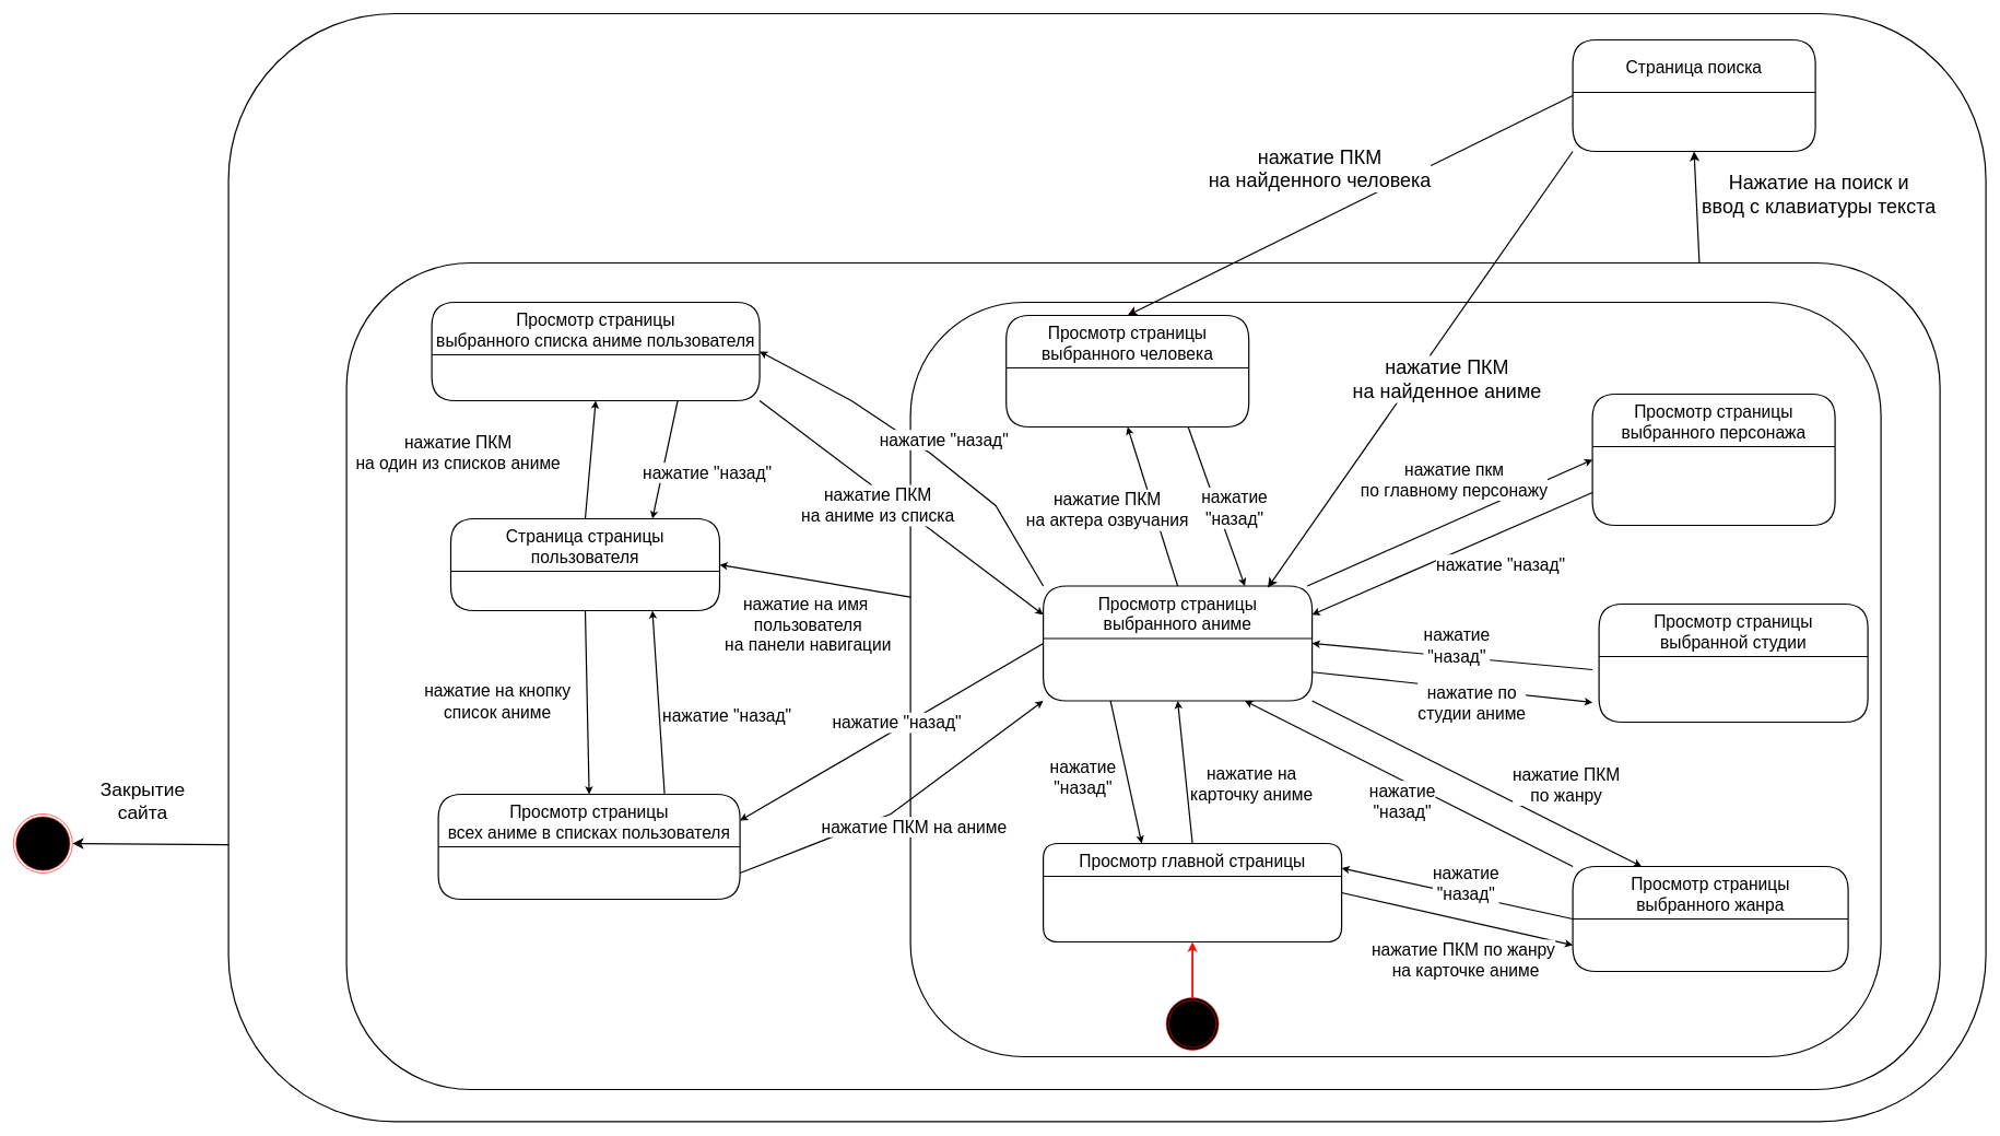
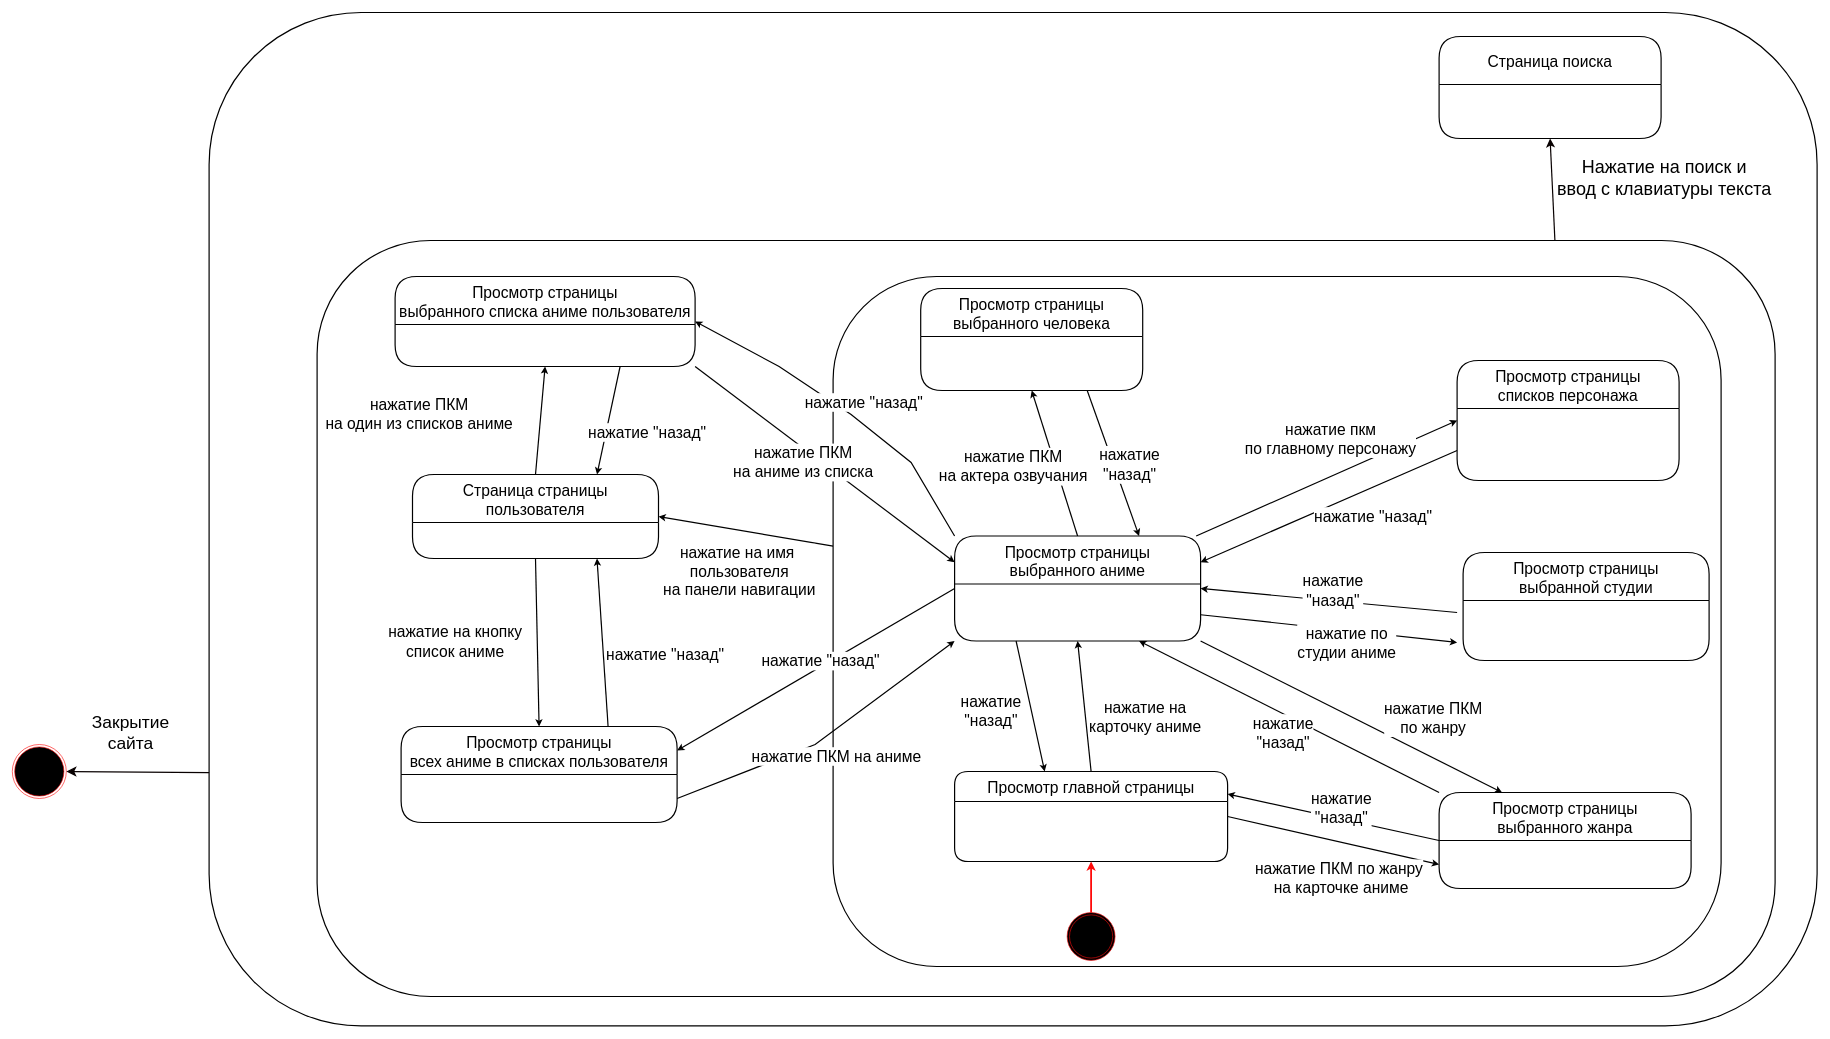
  <mxCell id="0" />
  <mxCell id="1" parent="0" />
  <mxCell id="2" value="" style="rounded=1;whiteSpace=wrap;html=1;fontSize=30;strokeColor=default;strokeWidth=2;fillColor=#FFFFFF;" vertex="1" parent="1"><mxGeometry x="348" y="20" width="2680" height="1689" as="geometry" /></mxCell>
  <mxCell id="3" value="Нажатие на поиск и &lt;br&gt;ввод с клавиатуры текста" style="edgeStyle=none;rounded=0;orthogonalLoop=1;jettySize=auto;html=1;exitX=0.849;exitY=0.001;exitDx=0;exitDy=0;fontSize=30;startArrow=none;startFill=0;endArrow=classic;endFill=1;endSize=9;strokeColor=#080000;strokeWidth=2;entryX=0.5;entryY=1;entryDx=0;entryDy=0;exitPerimeter=0;" edge="1" parent="1" source="4" target="45"><mxGeometry x="0.129" y="-187" relative="1" as="geometry"><mxPoint y="-1" as="offset" /></mxGeometry></mxCell>
  <mxCell id="4" value="" style="rounded=1;whiteSpace=wrap;html=1;strokeWidth=2;" vertex="1" parent="1"><mxGeometry x="528" y="400" width="2430" height="1260" as="geometry" /></mxCell>
  <mxCell id="5" value="нажатие на имя&lt;br&gt;&amp;nbsp;пользователя&lt;br&gt;&amp;nbsp;на панели навигации" style="edgeStyle=none;rounded=0;orthogonalLoop=1;jettySize=auto;html=1;entryX=1;entryY=0.5;entryDx=0;entryDy=0;fontSize=26;startArrow=none;startFill=0;endArrow=classic;endFill=1;strokeWidth=2;" edge="1" parent="1" source="6" target="31"><mxGeometry x="0.027" y="69" relative="1" as="geometry"><mxPoint x="1" as="offset" /></mxGeometry></mxCell>
  <mxCell id="6" value="" style="rounded=1;whiteSpace=wrap;html=1;fontSize=26;strokeWidth=2;" vertex="1" parent="1"><mxGeometry x="1388" y="460" width="1480" height="1150" as="geometry" /></mxCell>
  <mxCell id="7" value="" style="ellipse;html=1;shape=endState;fillColor=#000000;strokeColor=#ff0000;" vertex="1" parent="1"><mxGeometry x="20" y="1240" width="90" height="90" as="geometry" /></mxCell>
  <mxCell id="8" value="нажатие ПКМ &lt;br&gt;по жанру" style="edgeStyle=none;rounded=0;orthogonalLoop=1;jettySize=auto;html=1;exitX=1;exitY=1;exitDx=0;exitDy=0;entryX=0.25;entryY=0;entryDx=0;entryDy=0;fontSize=26;startArrow=none;startFill=0;endArrow=classic;endFill=1;strokeWidth=2;" edge="1" parent="1" source="16" target="23"><mxGeometry x="0.435" y="59" relative="1" as="geometry"><mxPoint as="offset" /></mxGeometry></mxCell>
  <mxCell id="9" value="нажатие ПКМ&lt;br&gt;на актера озвучания" style="edgeStyle=none;rounded=0;orthogonalLoop=1;jettySize=auto;html=1;exitX=0.5;exitY=0;exitDx=0;exitDy=0;entryX=0.5;entryY=1;entryDx=0;entryDy=0;fontSize=26;startArrow=none;startFill=0;endArrow=classic;endFill=1;strokeWidth=2;" edge="1" parent="1" source="16" target="38"><mxGeometry x="0.111" y="68" relative="1" as="geometry"><mxPoint y="-1" as="offset" /></mxGeometry></mxCell>
  <mxCell id="10" style="edgeStyle=none;rounded=0;orthogonalLoop=1;jettySize=auto;html=1;exitX=1;exitY=0.75;exitDx=0;exitDy=0;fontSize=26;startArrow=none;startFill=0;endArrow=classic;endFill=1;strokeWidth=2;" edge="1" parent="1" source="16"><mxGeometry relative="1" as="geometry"><mxPoint x="2428" y="1070" as="targetPoint" /></mxGeometry></mxCell>
  <mxCell id="11" value="нажатие по &lt;br&gt;студии аниме" style="edgeLabel;html=1;align=center;verticalAlign=middle;resizable=0;points=[];fontSize=26;" vertex="1" connectable="0" parent="10"><mxGeometry x="0.117" y="-3" relative="1" as="geometry"><mxPoint x="5" y="18" as="offset" /></mxGeometry></mxCell>
  <mxCell id="12" value="нажатие &quot;назад&quot;" style="edgeStyle=none;rounded=0;orthogonalLoop=1;jettySize=auto;html=1;exitX=0;exitY=0.5;exitDx=0;exitDy=0;entryX=1;entryY=0.25;entryDx=0;entryDy=0;fontSize=26;startArrow=none;startFill=0;endArrow=classic;endFill=1;strokeWidth=2;" edge="1" parent="1" source="16" target="34"><mxGeometry x="-0.057" y="-9" relative="1" as="geometry"><mxPoint y="1" as="offset" /></mxGeometry></mxCell>
  <mxCell id="13" value="нажатие &quot;назад&quot;" style="edgeStyle=none;rounded=0;orthogonalLoop=1;jettySize=auto;html=1;exitX=0;exitY=0;exitDx=0;exitDy=0;entryX=1;entryY=0.5;entryDx=0;entryDy=0;fontSize=26;startArrow=none;startFill=0;endArrow=classic;endFill=1;strokeWidth=2;" edge="1" parent="1" source="16" target="28"><mxGeometry x="-0.068" y="-28" relative="1" as="geometry"><Array as="points"><mxPoint x="1518" y="770" /><mxPoint x="1418" y="690" /><mxPoint x="1298" y="610" /></Array><mxPoint x="1" as="offset" /></mxGeometry></mxCell>
  <mxCell id="14" style="edgeStyle=none;rounded=0;orthogonalLoop=1;jettySize=auto;html=1;exitX=0.25;exitY=1;exitDx=0;exitDy=0;entryX=0.33;entryY=0;entryDx=0;entryDy=0;entryPerimeter=0;fontSize=26;startArrow=none;startFill=0;endArrow=classic;endFill=1;strokeWidth=2;" edge="1" parent="1" source="16" target="20"><mxGeometry relative="1" as="geometry" /></mxCell>
  <mxCell id="15" value="нажатие&lt;br&gt;&quot;назад&quot;" style="edgeLabel;html=1;align=center;verticalAlign=middle;resizable=0;points=[];fontSize=26;" vertex="1" connectable="0" parent="14"><mxGeometry x="-0.206" y="-1" relative="1" as="geometry"><mxPoint x="-60" y="31" as="offset" /></mxGeometry></mxCell>
  <mxCell id="16" value="Просмотр страницы &#10;выбранного аниме" style="swimlane;childLayout=stackLayout;horizontal=1;startSize=80;horizontalStack=0;rounded=1;fontSize=26;fontStyle=0;strokeWidth=2;resizeParent=0;resizeLast=1;shadow=0;dashed=0;align=center;" vertex="1" parent="1"><mxGeometry x="1590.5" y="892.5" width="410" height="175" as="geometry" /></mxCell>
  <mxCell id="17" value="нажатие ПКМ по жанру&lt;br&gt;&amp;nbsp;на карточке аниме" style="rounded=0;orthogonalLoop=1;jettySize=auto;html=1;exitX=1;exitY=0.5;exitDx=0;exitDy=0;fontSize=26;startArrow=none;startFill=0;endArrow=classic;endFill=1;strokeWidth=2;entryX=0;entryY=0.75;entryDx=0;entryDy=0;" edge="1" parent="1" source="20" target="23"><mxGeometry x="0.136" y="-59" relative="1" as="geometry"><mxPoint x="2438" y="1310" as="targetPoint" /><mxPoint x="-1" as="offset" /></mxGeometry></mxCell>
  <mxCell id="18" style="edgeStyle=none;rounded=0;orthogonalLoop=1;jettySize=auto;html=1;exitX=0.5;exitY=0;exitDx=0;exitDy=0;entryX=0.5;entryY=1;entryDx=0;entryDy=0;fontSize=26;startArrow=none;startFill=0;endArrow=classic;endFill=1;strokeWidth=2;" edge="1" parent="1" source="20" target="16"><mxGeometry relative="1" as="geometry" /></mxCell>
  <mxCell id="19" value="нажатие на &lt;br&gt;карточку аниме" style="edgeLabel;html=1;align=center;verticalAlign=middle;resizable=0;points=[];fontSize=26;" vertex="1" connectable="0" parent="18"><mxGeometry x="-0.352" y="-1" relative="1" as="geometry"><mxPoint x="96" y="-20" as="offset" /></mxGeometry></mxCell>
  <mxCell id="20" value="Просмотр главной страницы" style="swimlane;childLayout=stackLayout;horizontal=1;startSize=50;horizontalStack=0;rounded=1;fontSize=26;fontStyle=0;strokeWidth=2;resizeParent=0;resizeLast=1;shadow=0;dashed=0;align=center;" vertex="1" parent="1"><mxGeometry x="1590.5" y="1285" width="455" height="150" as="geometry" /></mxCell>
  <mxCell id="21" value="нажатие &lt;br&gt;&quot;назад&quot;" style="edgeStyle=none;rounded=0;orthogonalLoop=1;jettySize=auto;html=1;exitX=0;exitY=0.5;exitDx=0;exitDy=0;entryX=1;entryY=0.25;entryDx=0;entryDy=0;fontSize=26;startArrow=none;startFill=0;endArrow=classic;endFill=1;strokeWidth=2;" edge="1" parent="1" source="23" target="20"><mxGeometry x="-0.052" y="-18" relative="1" as="geometry"><mxPoint as="offset" /></mxGeometry></mxCell>
  <mxCell id="22" value="нажатие &lt;br&gt;&quot;назад&quot;" style="edgeStyle=none;rounded=0;orthogonalLoop=1;jettySize=auto;html=1;exitX=0;exitY=0;exitDx=0;exitDy=0;entryX=0.75;entryY=1;entryDx=0;entryDy=0;fontSize=26;startArrow=none;startFill=0;endArrow=classic;endFill=1;strokeWidth=2;" edge="1" parent="1" source="23" target="16"><mxGeometry x="-0.013" y="28" relative="1" as="geometry"><mxPoint x="-1" as="offset" /></mxGeometry></mxCell>
  <mxCell id="23" value="Просмотр страницы &#10;выбранного жанра" style="swimlane;childLayout=stackLayout;horizontal=1;startSize=80;horizontalStack=0;rounded=1;fontSize=26;fontStyle=0;strokeWidth=2;resizeParent=0;resizeLast=1;shadow=0;dashed=0;align=center;" vertex="1" parent="1"><mxGeometry x="2398" y="1320" width="420" height="160" as="geometry" /></mxCell>
  <mxCell id="24" value="нажатие&lt;br&gt;&quot;назад&quot;" style="edgeStyle=none;rounded=0;orthogonalLoop=1;jettySize=auto;html=1;fontSize=26;startArrow=none;startFill=0;endArrow=classic;endFill=1;strokeWidth=2;entryX=1;entryY=0.5;entryDx=0;entryDy=0;" edge="1" parent="1" target="16"><mxGeometry x="-0.032" y="-17" relative="1" as="geometry"><mxPoint x="2428" y="1020" as="sourcePoint" /><mxPoint x="2038" y="870" as="targetPoint" /><mxPoint x="-1" as="offset" /></mxGeometry></mxCell>
  <mxCell id="25" value="Просмотр страницы &#10;выбранной студии" style="swimlane;childLayout=stackLayout;horizontal=1;startSize=80;horizontalStack=0;rounded=1;fontSize=26;fontStyle=0;strokeWidth=2;resizeParent=0;resizeLast=1;shadow=0;dashed=0;align=center;" vertex="1" parent="1"><mxGeometry x="2438" y="920" width="410" height="180" as="geometry" /></mxCell>
  <mxCell id="26" value="нажатие &quot;назад&quot;" style="edgeStyle=none;rounded=0;orthogonalLoop=1;jettySize=auto;html=1;exitX=0.75;exitY=1;exitDx=0;exitDy=0;entryX=0.75;entryY=0;entryDx=0;entryDy=0;fontSize=26;startArrow=none;startFill=0;endArrow=classic;endFill=1;strokeWidth=2;" edge="1" parent="1" source="28" target="31"><mxGeometry x="0.067" y="67" relative="1" as="geometry"><mxPoint as="offset" /></mxGeometry></mxCell>
  <mxCell id="27" value="нажатие ПКМ &lt;br&gt;на аниме из списка" style="edgeStyle=none;rounded=0;orthogonalLoop=1;jettySize=auto;html=1;entryX=0;entryY=0.25;entryDx=0;entryDy=0;fontSize=26;startArrow=none;startFill=0;endArrow=classic;endFill=1;strokeWidth=2;exitX=1;exitY=1;exitDx=0;exitDy=0;" edge="1" parent="1" source="28" target="16"><mxGeometry x="-0.114" y="-19" relative="1" as="geometry"><mxPoint x="1208" y="620" as="sourcePoint" /><mxPoint as="offset" /></mxGeometry></mxCell>
  <mxCell id="28" value="Просмотр страницы &#10;выбранного списка аниме пользователя" style="swimlane;childLayout=stackLayout;horizontal=1;startSize=80;horizontalStack=0;rounded=1;fontSize=26;fontStyle=0;strokeWidth=2;resizeParent=0;resizeLast=1;shadow=0;dashed=0;align=center;" vertex="1" parent="1"><mxGeometry x="658" y="460" width="500" height="150" as="geometry" /></mxCell>
  <mxCell id="29" value="нажатие ПКМ &lt;br&gt;на один из списков аниме" style="edgeStyle=none;rounded=0;orthogonalLoop=1;jettySize=auto;html=1;exitX=0.5;exitY=0;exitDx=0;exitDy=0;entryX=0.5;entryY=1;entryDx=0;entryDy=0;fontSize=26;startArrow=none;startFill=0;endArrow=classic;endFill=1;strokeWidth=2;" edge="1" parent="1" source="31" target="28"><mxGeometry x="-0.088" y="202" relative="1" as="geometry"><mxPoint as="offset" /></mxGeometry></mxCell>
  <mxCell id="30" value="нажатие на кнопку &lt;br&gt;список аниме" style="edgeStyle=none;rounded=0;orthogonalLoop=1;jettySize=auto;html=1;exitX=0.5;exitY=1;exitDx=0;exitDy=0;entryX=0.5;entryY=0;entryDx=0;entryDy=0;fontSize=26;startArrow=none;startFill=0;endArrow=classic;endFill=1;strokeWidth=2;" edge="1" parent="1" source="31" target="34"><mxGeometry x="-0.021" y="-137" relative="1" as="geometry"><mxPoint y="-1" as="offset" /></mxGeometry></mxCell>
  <mxCell id="31" value="Страница страницы &#10;пользователя" style="swimlane;childLayout=stackLayout;horizontal=1;startSize=80;horizontalStack=0;rounded=1;fontSize=26;fontStyle=0;strokeWidth=2;resizeParent=0;resizeLast=1;shadow=0;dashed=0;align=center;" vertex="1" parent="1"><mxGeometry x="687" y="790" width="410" height="140" as="geometry" /></mxCell>
  <mxCell id="32" value="нажатие &quot;назад&quot;" style="edgeStyle=none;rounded=0;orthogonalLoop=1;jettySize=auto;html=1;exitX=0.75;exitY=0;exitDx=0;exitDy=0;entryX=0.75;entryY=1;entryDx=0;entryDy=0;fontSize=26;startArrow=none;startFill=0;endArrow=classic;endFill=1;strokeWidth=2;" edge="1" parent="1" source="34" target="31"><mxGeometry x="-0.191" y="-103" relative="1" as="geometry"><mxPoint y="1" as="offset" /></mxGeometry></mxCell>
  <mxCell id="33" value="нажатие ПКМ на аниме&amp;nbsp;" style="edgeStyle=none;rounded=0;orthogonalLoop=1;jettySize=auto;html=1;exitX=1;exitY=0.75;exitDx=0;exitDy=0;entryX=0;entryY=1;entryDx=0;entryDy=0;fontSize=26;startArrow=none;startFill=0;endArrow=classic;endFill=1;strokeWidth=2;" edge="1" parent="1" source="34" target="16"><mxGeometry x="-0.004" y="-40" relative="1" as="geometry"><Array as="points"><mxPoint x="1358" y="1240" /></Array><mxPoint x="-1" as="offset" /></mxGeometry></mxCell>
  <mxCell id="34" value="Просмотр страницы &#10;всех аниме в списках пользователя" style="swimlane;childLayout=stackLayout;horizontal=1;startSize=80;horizontalStack=0;rounded=1;fontSize=26;fontStyle=0;strokeWidth=2;resizeParent=0;resizeLast=1;shadow=0;dashed=0;align=center;" vertex="1" parent="1"><mxGeometry x="668" y="1210" width="460" height="160" as="geometry" /></mxCell>
  <mxCell id="35" value="нажатие &quot;назад&quot;" style="edgeStyle=none;rounded=0;orthogonalLoop=1;jettySize=auto;html=1;exitX=0;exitY=0.75;exitDx=0;exitDy=0;fontSize=26;startArrow=none;startFill=0;endArrow=classic;endFill=1;strokeWidth=2;entryX=1;entryY=0.25;entryDx=0;entryDy=0;" edge="1" parent="1" source="36" target="16"><mxGeometry x="-0.261" y="45" relative="1" as="geometry"><mxPoint x="2048" y="1040" as="targetPoint" /><mxPoint as="offset" /></mxGeometry></mxCell>
- <mxCell id="36" value="Просмотр страницы &#10;выбранного персонажа" style="swimlane;childLayout=stackLayout;horizontal=1;startSize=80;horizontalStack=0;rounded=1;fontSize=26;fontStyle=0;strokeWidth=2;resizeParent=0;resizeLast=1;shadow=0;dashed=0;align=center;" vertex="1" parent="1"><mxGeometry x="2428" y="600" width="370" height="200" as="geometry" /></mxCell>
+ <mxCell id="36" value="Просмотр страницы &#10;списков персонажа" style="swimlane;childLayout=stackLayout;horizontal=1;startSize=80;horizontalStack=0;rounded=1;fontSize=26;fontStyle=0;strokeWidth=2;resizeParent=0;resizeLast=1;shadow=0;dashed=0;align=center;" vertex="1" parent="1"><mxGeometry x="2428" y="600" width="370" height="200" as="geometry" /></mxCell>
  <mxCell id="37" value="нажатие&lt;br&gt;&quot;назад&quot;" style="edgeStyle=none;rounded=0;orthogonalLoop=1;jettySize=auto;html=1;exitX=0.75;exitY=1;exitDx=0;exitDy=0;entryX=0.75;entryY=0;entryDx=0;entryDy=0;fontSize=26;startArrow=none;startFill=0;endArrow=classic;endFill=1;strokeWidth=2;" edge="1" parent="1" source="38" target="16"><mxGeometry x="0.098" y="25" relative="1" as="geometry"><mxPoint as="offset" /></mxGeometry></mxCell>
  <mxCell id="38" value="Просмотр страницы &#10;выбранного человека" style="swimlane;childLayout=stackLayout;horizontal=1;startSize=80;horizontalStack=0;rounded=1;fontSize=26;fontStyle=0;strokeWidth=2;resizeParent=0;resizeLast=1;shadow=0;dashed=0;align=center;" vertex="1" parent="1"><mxGeometry x="1534" y="480" width="370" height="170" as="geometry" /></mxCell>
  <mxCell id="39" value="нажатие пкм &lt;br&gt;по главному персонажу" style="edgeStyle=none;rounded=0;orthogonalLoop=1;jettySize=auto;html=1;entryX=0;entryY=0.5;entryDx=0;entryDy=0;fontSize=26;startArrow=none;startFill=0;endArrow=classic;endFill=1;strokeWidth=2;" edge="1" parent="1" source="16" target="36"><mxGeometry x="0.141" y="58" relative="1" as="geometry"><mxPoint y="1" as="offset" /></mxGeometry></mxCell>
  <mxCell id="40" value="" style="edgeStyle=none;rounded=0;orthogonalLoop=1;jettySize=auto;html=1;exitX=0.5;exitY=0;exitDx=0;exitDy=0;entryX=0.5;entryY=1;entryDx=0;entryDy=0;fontSize=30;startArrow=none;startFill=0;endArrow=classic;endFill=1;strokeWidth=3;strokeColor=#FF0A0A;" edge="1" parent="1" source="41" target="20"><mxGeometry x="-1" y="-117" relative="1" as="geometry"><mxPoint x="1818" y="1516" as="sourcePoint" /><mxPoint x="-7" y="40" as="offset" /></mxGeometry></mxCell>
  <mxCell id="41" value="" style="ellipse;shape=doubleEllipse;whiteSpace=wrap;html=1;aspect=fixed;fontSize=30;strokeColor=#FF0D0D;strokeWidth=1;fillColor=#000000;perimeterSpacing=0;" vertex="1" parent="1"><mxGeometry x="1778" y="1520" width="80" height="80" as="geometry" /></mxCell>
- <mxCell id="42" value="нажатие ПКМ &lt;br&gt;на найденное аниме" style="edgeStyle=none;rounded=0;orthogonalLoop=1;jettySize=auto;html=1;exitX=0;exitY=1;exitDx=0;exitDy=0;entryX=0.835;entryY=0.014;entryDx=0;entryDy=0;entryPerimeter=0;fontSize=30;startArrow=none;startFill=0;endArrow=classic;endFill=1;endSize=9;strokeColor=#080000;strokeWidth=2;" edge="1" parent="1" source="45" target="16"><mxGeometry x="-0.031" y="41" relative="1" as="geometry"><mxPoint y="1" as="offset" /></mxGeometry></mxCell>
- <mxCell id="43" style="edgeStyle=none;rounded=0;orthogonalLoop=1;jettySize=auto;html=1;exitX=0;exitY=0.5;exitDx=0;exitDy=0;entryX=0.5;entryY=0;entryDx=0;entryDy=0;fontSize=30;startArrow=none;startFill=0;endArrow=classic;endFill=1;endSize=9;strokeColor=#080000;strokeWidth=2;" edge="1" parent="1" source="45" target="38"><mxGeometry relative="1" as="geometry" /></mxCell>
- <mxCell id="44" value="нажатие ПКМ&lt;br&gt;на найденного человека" style="edgeLabel;html=1;align=center;verticalAlign=middle;resizable=0;points=[];fontSize=30;" vertex="1" connectable="0" parent="43"><mxGeometry x="-0.196" y="-1" relative="1" as="geometry"><mxPoint x="-113" y="-23" as="offset" /></mxGeometry></mxCell>
  <mxCell id="45" value="Страница поиска" style="swimlane;childLayout=stackLayout;horizontal=1;startSize=80;horizontalStack=0;rounded=1;fontSize=26;fontStyle=0;strokeWidth=2;resizeParent=0;resizeLast=1;shadow=0;dashed=0;align=center;" vertex="1" parent="1"><mxGeometry x="2398" y="60" width="370" height="170" as="geometry" /></mxCell>
  <mxCell id="46" value="Закрытие&lt;br&gt;сайта" style="endArrow=classic;html=1;rounded=0;fontSize=29;endSize=11;strokeColor=#080000;strokeWidth=2;exitX=0;exitY=0.75;exitDx=0;exitDy=0;entryX=1;entryY=0.5;entryDx=0;entryDy=0;" edge="1" parent="1" source="2" target="7"><mxGeometry x="0.097" y="-66" width="50" height="50" relative="1" as="geometry"><mxPoint x="158" y="1130" as="sourcePoint" /><mxPoint x="208" y="1080" as="targetPoint" /><mxPoint as="offset" /></mxGeometry></mxCell>
